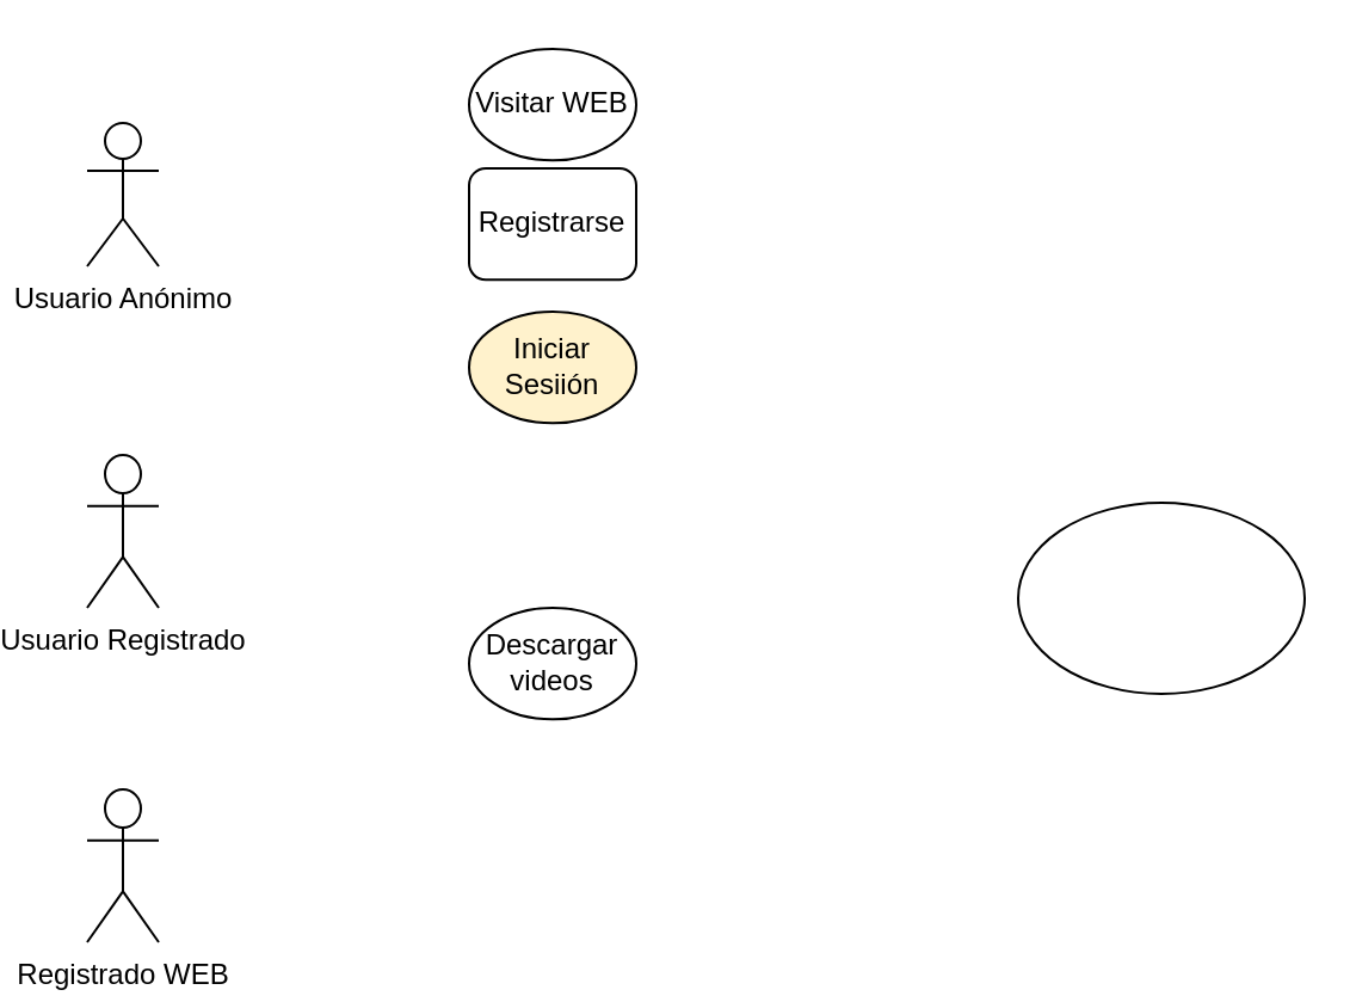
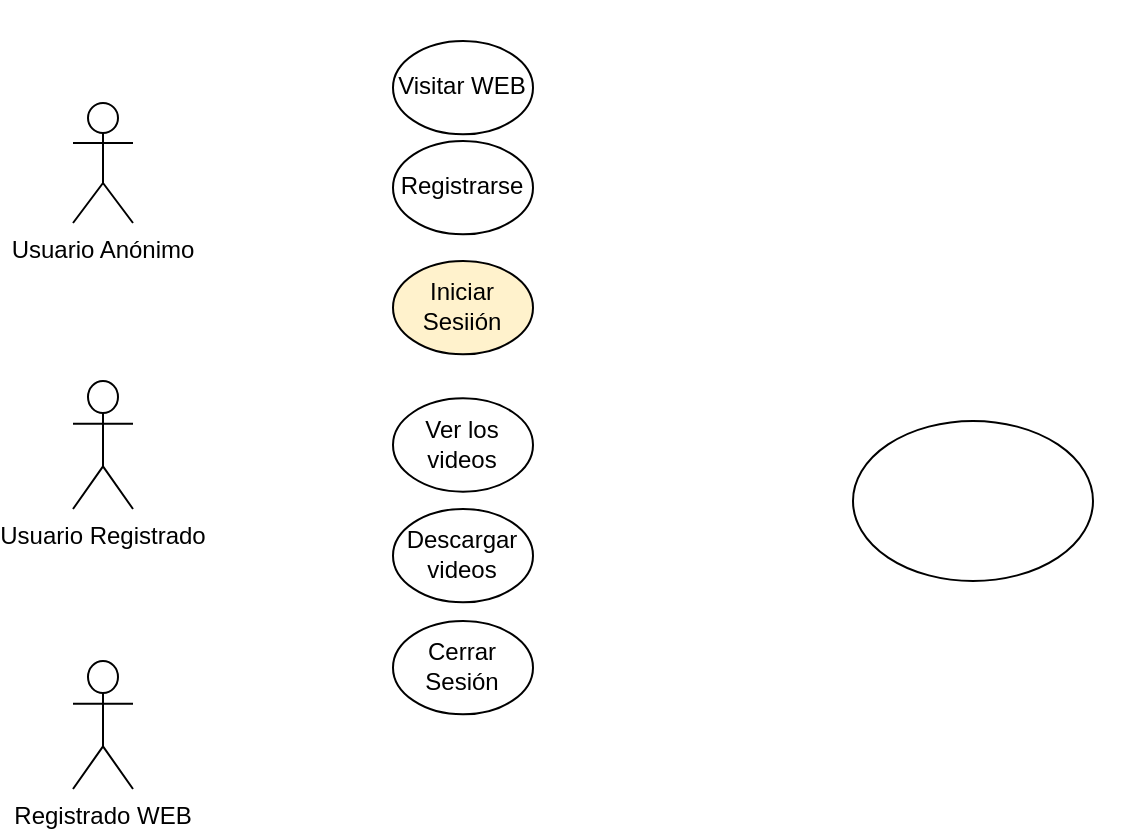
  <mxCell id="0" />
  <mxCell id="1" parent="0" />
  <mxCell id="2" value="Usuario Anónimo" style="shape=umlActor;verticalLabelPosition=bottom;verticalAlign=top;html=1;outlineConnect=0;" vertex="1" parent="1"><mxGeometry x="20" y="51" width="30" height="60" as="geometry" /></mxCell>
  <mxCell id="3" value="Usuario Registrado" style="shape=umlActor;verticalLabelPosition=bottom;verticalAlign=top;html=1;outlineConnect=0;" vertex="1" parent="1"><mxGeometry x="20" y="190" width="30" height="64" as="geometry" /></mxCell>
  <mxCell id="4" value="Registrado WEB" style="shape=umlActor;verticalLabelPosition=bottom;verticalAlign=top;html=1;outlineConnect=0;" vertex="1" parent="1"><mxGeometry x="20" y="330" width="30" height="64" as="geometry" /></mxCell>
  <mxCell id="5" value="Visitar WEB" style="ellipse;whiteSpace=wrap;html=1;" vertex="1" parent="1"><mxGeometry x="180" y="20" width="70" height="46.67" as="geometry" /></mxCell>
  <mxCell id="6" value="" style="ellipse;whiteSpace=wrap;html=1;" vertex="1" parent="1"><mxGeometry x="410" y="210" width="120" height="80" as="geometry" /></mxCell>
- <mxCell id="7" value="Registrarse" style="whiteSpace=wrap;html=1;rounded=1;" vertex="1" parent="1"><mxGeometry x="180" y="70" width="70" height="46.67" as="geometry" /></mxCell>
+ <mxCell id="7" value="Registrarse" style="ellipse;whiteSpace=wrap;html=1;" vertex="1" parent="1"><mxGeometry x="180" y="70" width="70" height="46.67" as="geometry" /></mxCell>
  <mxCell id="8" value="Iniciar Sesiión" style="ellipse;whiteSpace=wrap;html=1;fillColor=#fff2cc;" vertex="1" parent="1"><mxGeometry x="180" y="130" width="70" height="46.67" as="geometry" /></mxCell>
+ <mxCell id="9" value="Ver los videos" style="ellipse;whiteSpace=wrap;html=1;" vertex="1" parent="1"><mxGeometry x="180" y="198.67" width="70" height="46.67" as="geometry" /></mxCell>
  <mxCell id="10" value="Descargar videos" style="ellipse;whiteSpace=wrap;html=1;" vertex="1" parent="1"><mxGeometry x="180" y="254" width="70" height="46.67" as="geometry" /></mxCell>
+ <mxCell id="11" value="Cerrar Sesión" style="ellipse;whiteSpace=wrap;html=1;" vertex="1" parent="1"><mxGeometry x="180" y="310" width="70" height="46.67" as="geometry" /></mxCell>
